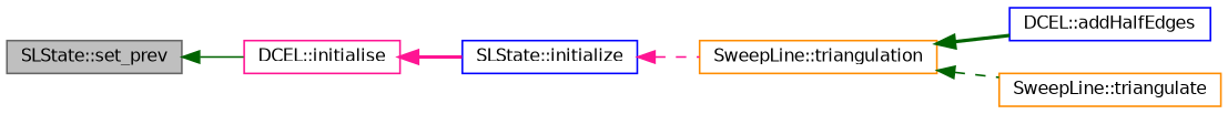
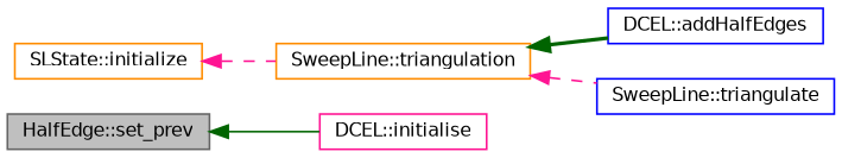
  digraph {
    rankdir=LR
    node [color=blue fillcolor=white fontname=Helvetica fontsize=10 shape=record style=filled]
    edge [color=darkgreen dir=back fontname=Helvetica fontsize=10 labelfontname=Helvetica labelfontsize=10 style=bold]
-   n1 [color=gray40 fillcolor=grey75 fontcolor=black height=0.2 label="SLState::set_prev" width=0.4]
+   n1 [color=gray40 fillcolor=grey75 fontcolor=black height=0.2 label="HalfEdge::set_prev" width=0.4]
    n2 [color=deeppink height=0.2 label="DCEL::initialise" width=0.4]
-   n3 [height=0.2 label="SLState::initialize" width=0.4]
+   n3 [color=darkorange height=0.2 label="SLState::initialize" width=0.4]
    n4 [height=0.2 label="DCEL::addHalfEdges" width=0.4]
    n5 [color=darkorange height=0.2 label="SweepLine::triangulation" width=0.4]
-   n6 [color=darkorange height=0.2 label="SweepLine::triangulate" width=0.4]
+   n6 [height=0.2 label="SweepLine::triangulate" width=0.4]
    n1 -> n2 [style=solid]
-   n2 -> n3 [color=deeppink]
    n3 -> n5 [color=deeppink style=dashed]
    n5 -> n4
-   n5 -> n6 [style=dashed]
+   n5 -> n6 [color=deeppink style=dashed]
  }
